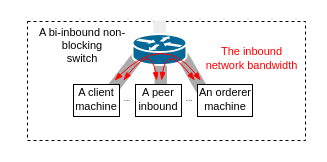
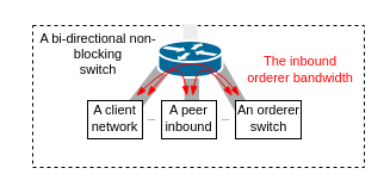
  <mxCell id="0" />
  <mxCell id="1" parent="0" />
  <mxCell id="2" value="" style="rounded=0;whiteSpace=wrap;html=1;dashed=1;" parent="1" vertex="1"><mxGeometry x="27" y="21" width="278" height="119" as="geometry" /></mxCell>
  <mxCell id="3" value="" style="rounded=0;whiteSpace=wrap;html=1;shadow=0;fontSize=10;strokeColor=none;fillColor=#ABABAB;imageWidth=21;imageHeight=21;absoluteArcSize=1;rotation=38;" parent="1" vertex="1"><mxGeometry x="118.28" y="49.38" width="12.39" height="45.93" as="geometry" /></mxCell>
  <mxCell id="4" value="" style="rounded=0;whiteSpace=wrap;html=1;shadow=0;fontSize=10;strokeColor=none;fillColor=#ABABAB;imageWidth=21;imageHeight=21;absoluteArcSize=1;rotation=0;" parent="1" vertex="1"><mxGeometry x="154.07" y="53.58" width="12.39" height="35.49" as="geometry" /></mxCell>
  <mxCell id="5" value="" style="rounded=0;whiteSpace=wrap;html=1;shadow=0;labelBackgroundColor=none;fontSize=10;" parent="1" vertex="1"><mxGeometry x="73" y="84" width="46" height="32" as="geometry" /></mxCell>
  <mxCell id="6" value="" style="rounded=0;whiteSpace=wrap;html=1;shadow=0;fontSize=10;strokeColor=none;fillColor=#ABABAB;imageWidth=21;imageHeight=21;absoluteArcSize=1;rotation=-30;" parent="1" vertex="1"><mxGeometry x="185.28" y="52.07" width="12.39" height="39.42" as="geometry" /></mxCell>
  <mxCell id="7" value="" style="rounded=0;whiteSpace=wrap;html=1;shadow=0;labelBackgroundColor=none;fontSize=10;fontColor=#000000;strokeColor=#000000;fillColor=#FFFFFF;" parent="1" vertex="1"><mxGeometry x="197" y="84" width="55" height="32" as="geometry" /></mxCell>
  <mxCell id="8" value="" style="rounded=0;whiteSpace=wrap;html=1;shadow=0;labelBackgroundColor=none;fontSize=10;fontColor=#000000;strokeColor=#000000;fillColor=#FFFFFF;" parent="1" vertex="1"><mxGeometry x="135" y="84" width="46" height="32" as="geometry" /></mxCell>
  <mxCell id="9" value="" style="rounded=0;whiteSpace=wrap;html=1;shadow=0;fontSize=10;strokeColor=none;fillColor=#eeeeee;imageWidth=21;imageHeight=21;absoluteArcSize=1;rotation=0;" parent="1" vertex="1"><mxGeometry x="153.07" y="20" width="12.39" height="17.07" as="geometry" /></mxCell>
  <mxCell id="10" value="" style="shape=mxgraph.cisco.routers.router;html=1;pointerEvents=1;dashed=0;fillColor=#036897;strokeColor=#ffffff;strokeWidth=2;verticalLabelPosition=bottom;verticalAlign=top;align=center;outlineConnect=0;" parent="1" vertex="1"><mxGeometry x="132" y="33.5" width="54" height="31" as="geometry" /></mxCell>
  <mxCell id="11" value="" style="endArrow=blockThin;startArrow=blockThin;html=1;fontSize=1;curved=1;strokeWidth=1;endFill=1;startFill=1;entryX=0.462;entryY=-0.049;entryDx=0;entryDy=0;strokeColor=#FF0000;entryPerimeter=0;" parent="1" edge="1"><mxGeometry width="50" height="50" relative="1" as="geometry"><mxPoint x="123" y="80" as="sourcePoint" /><mxPoint x="156.252" y="80" as="targetPoint" /><Array as="points"><mxPoint x="151" y="44" /></Array></mxGeometry></mxCell>
  <mxCell id="12" value="" style="endArrow=blockThin;startArrow=blockThin;html=1;fontSize=1;curved=1;strokeWidth=1;endFill=1;startFill=1;entryX=0.462;entryY=-0.049;entryDx=0;entryDy=0;strokeColor=#FF0000;entryPerimeter=0;" parent="1" edge="1"><mxGeometry width="50" height="50" relative="1" as="geometry"><mxPoint x="194.252" y="80" as="sourcePoint" /><mxPoint x="161" y="80" as="targetPoint" /><Array as="points"><mxPoint x="166.252" y="44" /></Array></mxGeometry></mxCell>
- <mxCell id="13" value="&lt;font style=&quot;font-size: 11px;&quot;&gt;The inbound&lt;br&gt;network bandwidth&lt;/font&gt;" style="text;html=1;strokeColor=none;fillColor=none;align=center;verticalAlign=middle;whiteSpace=wrap;rounded=0;fontSize=8;fontColor=#FF0000;" parent="1" vertex="1"><mxGeometry x="198" y="43" width="107" height="30" as="geometry" /></mxCell>
+ <mxCell id="13" value="&lt;font style=&quot;font-size: 11px;&quot;&gt;The inbound&lt;br&gt;orderer bandwidth&lt;/font&gt;" style="text;html=1;strokeColor=none;fillColor=none;align=center;verticalAlign=middle;whiteSpace=wrap;rounded=0;fontSize=8;fontColor=#FF0000;" parent="1" vertex="1"><mxGeometry x="198" y="43" width="107" height="30" as="geometry" /></mxCell>
  <mxCell id="14" value="" style="endArrow=blockThin;startArrow=blockThin;html=1;fontSize=1;curved=1;strokeWidth=1;endFill=1;startFill=1;entryX=0.462;entryY=-0.049;entryDx=0;entryDy=0;strokeColor=#FF0000;entryPerimeter=0;" parent="1" edge="1"><mxGeometry width="50" height="50" relative="1" as="geometry"><mxPoint x="114" y="80" as="sourcePoint" /><mxPoint x="200.252" y="80" as="targetPoint" /><Array as="points"><mxPoint x="163" y="32" /></Array></mxGeometry></mxCell>
- <mxCell id="15" value="&lt;font style=&quot;font-size: 11px;&quot;&gt;A client&lt;br&gt;machine&lt;br&gt;&lt;/font&gt;" style="text;html=1;strokeColor=none;fillColor=none;align=center;verticalAlign=middle;whiteSpace=wrap;rounded=0;fontSize=10;" parent="1" vertex="1"><mxGeometry x="69" y="87" width="54" height="24" as="geometry" /></mxCell>
+ <mxCell id="15" value="&lt;font style=&quot;font-size: 11px;&quot;&gt;A client&lt;br&gt;network&lt;br&gt;&lt;/font&gt;" style="text;html=1;strokeColor=none;fillColor=none;align=center;verticalAlign=middle;whiteSpace=wrap;rounded=0;fontSize=10;" parent="1" vertex="1"><mxGeometry x="69" y="87" width="54" height="24" as="geometry" /></mxCell>
  <mxCell id="16" value="&lt;font style=&quot;font-size: 11px;&quot;&gt;A peer&lt;br&gt;inbound&lt;br&gt;&lt;/font&gt;" style="text;html=1;strokeColor=none;fillColor=none;align=center;verticalAlign=middle;whiteSpace=wrap;rounded=0;fontSize=10;" parent="1" vertex="1"><mxGeometry x="131" y="87" width="54" height="24" as="geometry" /></mxCell>
- <mxCell id="17" value="&lt;font style=&quot;font-size: 11px;&quot;&gt;An orderer&lt;br&gt;machine&lt;br&gt;&lt;/font&gt;" style="text;html=1;strokeColor=none;fillColor=none;align=center;verticalAlign=middle;whiteSpace=wrap;rounded=0;fontSize=10;" parent="1" vertex="1"><mxGeometry x="198" y="87" width="54" height="24" as="geometry" /></mxCell>
- <mxCell id="18" value="&lt;font style=&quot;font-size: 11px;&quot; color=&quot;#000000&quot;&gt;A bi-inbound non-blocking &lt;br&gt;switch&lt;/font&gt;" style="text;html=1;strokeColor=none;fillColor=none;align=center;verticalAlign=middle;whiteSpace=wrap;rounded=0;fontSize=8;fontColor=#FF0000;" parent="1" vertex="1"><mxGeometry x="20" y="30" width="124" height="30" as="geometry" /></mxCell>
+ <mxCell id="17" value="&lt;font style=&quot;font-size: 11px;&quot;&gt;An orderer&lt;br&gt;switch&lt;br&gt;&lt;/font&gt;" style="text;html=1;strokeColor=none;fillColor=none;align=center;verticalAlign=middle;whiteSpace=wrap;rounded=0;fontSize=10;" parent="1" vertex="1"><mxGeometry x="198" y="87" width="54" height="24" as="geometry" /></mxCell>
+ <mxCell id="18" value="&lt;font style=&quot;font-size: 11px;&quot; color=&quot;#000000&quot;&gt;A bi-directional non-blocking &lt;br&gt;switch&lt;/font&gt;" style="text;html=1;strokeColor=none;fillColor=none;align=center;verticalAlign=middle;whiteSpace=wrap;rounded=0;fontSize=8;fontColor=#FF0000;" parent="1" vertex="1"><mxGeometry x="20" y="30" width="124" height="30" as="geometry" /></mxCell>
  <mxCell id="19" value="..." style="text;html=1;strokeColor=none;fillColor=none;align=center;verticalAlign=middle;whiteSpace=wrap;rounded=0;fontSize=8;fontColor=#000000;" parent="1" vertex="1"><mxGeometry x="97" y="83" width="60" height="30" as="geometry" /></mxCell>
  <mxCell id="20" value="..." style="text;html=1;strokeColor=none;fillColor=none;align=center;verticalAlign=middle;whiteSpace=wrap;rounded=0;fontSize=8;fontColor=#000000;" parent="1" vertex="1"><mxGeometry x="159" y="83" width="60" height="30" as="geometry" /></mxCell>
